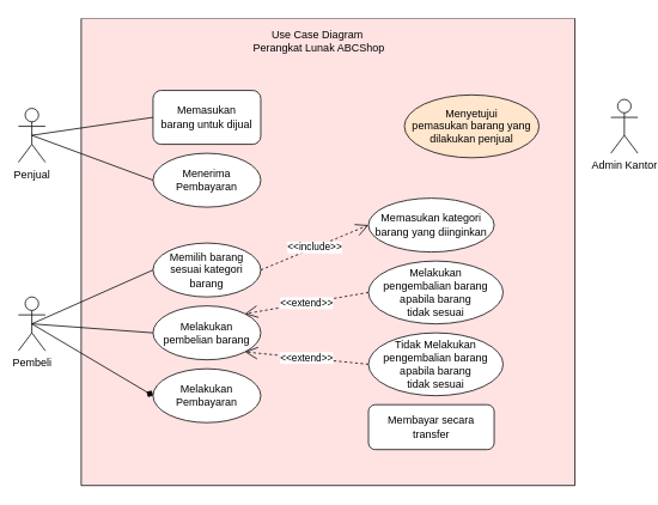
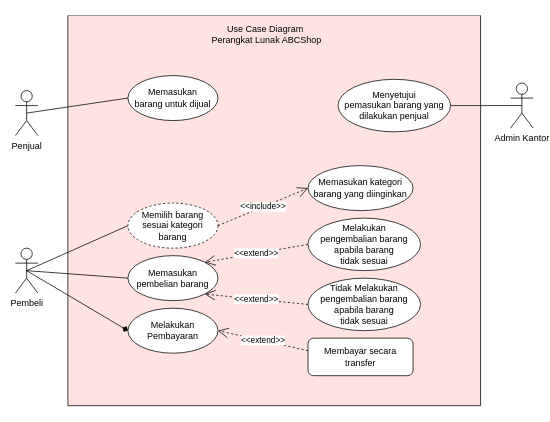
  <mxCell id="0" />
  <mxCell id="1" parent="0" />
  <mxCell id="2" value="" style="swimlane;startSize=0;swimlaneFillColor=#FFE3E3;" vertex="1" parent="1"><mxGeometry x="90" y="20" width="550" height="520" as="geometry" /></mxCell>
- <mxCell id="3" value="Memasukan &lt;br&gt;barang untuk dijual&lt;span id=&quot;docs-internal-guid-a7f95895-7fff-6457-1440-3f78a3bd2c53&quot;&gt;&lt;/span&gt;" style="whiteSpace=wrap;html=1;rounded=1;" vertex="1" parent="2"><mxGeometry x="80" y="80" width="120" height="60" as="geometry" /></mxCell>
- <mxCell id="4" value="Menerima Pembayaran&lt;span id=&quot;docs-internal-guid-a7f95895-7fff-6457-1440-3f78a3bd2c53&quot;&gt;&lt;/span&gt;" style="ellipse;whiteSpace=wrap;html=1;" vertex="1" parent="2"><mxGeometry x="80" y="150" width="120" height="60" as="geometry" /></mxCell>
- <mxCell id="5" value="Memilih barang sesuai kategori barang&lt;span id=&quot;docs-internal-guid-a7f95895-7fff-6457-1440-3f78a3bd2c53&quot;&gt;&lt;/span&gt;" style="ellipse;whiteSpace=wrap;html=1;" vertex="1" parent="2"><mxGeometry x="80" y="250" width="120" height="60" as="geometry" /></mxCell>
+ <mxCell id="3" value="Memasukan &lt;br&gt;barang untuk dijual&lt;span id=&quot;docs-internal-guid-a7f95895-7fff-6457-1440-3f78a3bd2c53&quot;&gt;&lt;/span&gt;" style="ellipse;whiteSpace=wrap;html=1;" vertex="1" parent="2"><mxGeometry x="80" y="80" width="120" height="60" as="geometry" /></mxCell>
+ <mxCell id="5" value="Memilih barang sesuai kategori barang&lt;span id=&quot;docs-internal-guid-a7f95895-7fff-6457-1440-3f78a3bd2c53&quot;&gt;&lt;/span&gt;" style="ellipse;whiteSpace=wrap;html=1;dashed=1;" vertex="1" parent="2"><mxGeometry x="80" y="250" width="120" height="60" as="geometry" /></mxCell>
  <mxCell id="6" value="Memasukan kategori barang yang diinginkan&lt;span id=&quot;docs-internal-guid-a7f95895-7fff-6457-1440-3f78a3bd2c53&quot;&gt;&lt;/span&gt;" style="ellipse;whiteSpace=wrap;html=1;" vertex="1" parent="2"><mxGeometry x="320" y="200" width="140" height="60" as="geometry" /></mxCell>
- <mxCell id="7" value="Melakukan &lt;br&gt;pembelian barang&lt;span id=&quot;docs-internal-guid-a7f95895-7fff-6457-1440-3f78a3bd2c53&quot;&gt;&lt;/span&gt;" style="ellipse;whiteSpace=wrap;html=1;" vertex="1" parent="2"><mxGeometry x="80" y="320" width="120" height="60" as="geometry" /></mxCell>
+ <mxCell id="7" value="Memasukan &lt;br&gt;pembelian barang&lt;span id=&quot;docs-internal-guid-a7f95895-7fff-6457-1440-3f78a3bd2c53&quot;&gt;&lt;/span&gt;" style="ellipse;whiteSpace=wrap;html=1;" vertex="1" parent="2"><mxGeometry x="80" y="320" width="120" height="60" as="geometry" /></mxCell>
  <mxCell id="8" value="&lt;span id=&quot;docs-internal-guid-32751787-7fff-f40b-053c-c122ccb1751d&quot;&gt;&lt;/span&gt;Melakukan &lt;br&gt;pengembalian barang apabila barang &lt;br&gt;tidak sesuai" style="ellipse;whiteSpace=wrap;html=1;" vertex="1" parent="2"><mxGeometry x="320" y="270" width="150" height="70" as="geometry" /></mxCell>
  <mxCell id="9" value="Melakukan Pembayaran" style="ellipse;whiteSpace=wrap;html=1;" vertex="1" parent="2"><mxGeometry x="80" y="390" width="120" height="60" as="geometry" /></mxCell>
- <mxCell id="10" value="Menyetujui &lt;br&gt;pemasukan barang yang dilakukan penjual" style="ellipse;whiteSpace=wrap;html=1;fillColor=#ffe6cc;" vertex="1" parent="2"><mxGeometry x="360" y="85" width="150" height="70" as="geometry" /></mxCell>
+ <mxCell id="10" value="Menyetujui &lt;br&gt;pemasukan barang yang dilakukan penjual" style="ellipse;whiteSpace=wrap;html=1;" vertex="1" parent="2"><mxGeometry x="360" y="85" width="150" height="70" as="geometry" /></mxCell>
  <mxCell id="11" value="Use Case Diagram&amp;nbsp; Perangkat Lunak ABCShop" style="text;html=1;strokeColor=none;fillColor=none;align=center;verticalAlign=middle;whiteSpace=wrap;rounded=0;" vertex="1" parent="2"><mxGeometry x="185" y="10" width="160" height="30" as="geometry" /></mxCell>
  <mxCell id="12" value="&amp;lt;&amp;lt;include&amp;gt;&amp;gt;" style="endArrow=open;endSize=12;dashed=1;html=1;rounded=0;exitX=1;exitY=0.5;exitDx=0;exitDy=0;entryX=0;entryY=0.5;entryDx=0;entryDy=0;" edge="1" parent="2" source="5" target="6"><mxGeometry width="160" relative="1" as="geometry"><mxPoint x="210" y="279.5" as="sourcePoint" /><mxPoint x="370" y="279.5" as="targetPoint" /></mxGeometry></mxCell>
  <mxCell id="13" value="&lt;span id=&quot;docs-internal-guid-32751787-7fff-f40b-053c-c122ccb1751d&quot;&gt;&lt;/span&gt;Tidak Melakukan &lt;br&gt;pengembalian barang apabila barang &lt;br&gt;tidak sesuai" style="ellipse;whiteSpace=wrap;html=1;" vertex="1" parent="2"><mxGeometry x="320" y="350" width="150" height="70" as="geometry" /></mxCell>
  <mxCell id="14" value="&amp;lt;&amp;lt;extend&amp;gt;&amp;gt;" style="endArrow=open;endSize=12;dashed=1;html=1;rounded=0;exitX=0;exitY=0.5;exitDx=0;exitDy=0;entryX=1;entryY=0;entryDx=0;entryDy=0;" edge="1" parent="2" source="8" target="7"><mxGeometry width="160" relative="1" as="geometry"><mxPoint x="205" y="410" as="sourcePoint" /><mxPoint x="325" y="360" as="targetPoint" /></mxGeometry></mxCell>
  <mxCell id="15" value="&amp;lt;&amp;lt;extend&amp;gt;&amp;gt;" style="endArrow=open;endSize=12;dashed=1;html=1;rounded=0;exitX=0;exitY=0.5;exitDx=0;exitDy=0;entryX=1;entryY=1;entryDx=0;entryDy=0;" edge="1" parent="2" source="13" target="7"><mxGeometry width="160" relative="1" as="geometry"><mxPoint x="320" y="362.5" as="sourcePoint" /><mxPoint x="200" y="407.5" as="targetPoint" /></mxGeometry></mxCell>
  <mxCell id="16" value="Membayar secara transfer" style="whiteSpace=wrap;html=1;rounded=1;" vertex="1" parent="2"><mxGeometry x="320" y="430" width="140" height="50" as="geometry" /></mxCell>
+ <mxCell id="17" value="&amp;lt;&amp;lt;extend&amp;gt;&amp;gt;" style="endArrow=open;endSize=12;dashed=1;html=1;rounded=0;exitX=0;exitY=0.333;exitDx=0;exitDy=0;entryX=1;entryY=0.5;entryDx=0;entryDy=0;exitPerimeter=0;" edge="1" parent="2" source="16" target="9"><mxGeometry width="160" relative="1" as="geometry"><mxPoint x="334" y="444" as="sourcePoint" /><mxPoint x="196" y="430" as="targetPoint" /></mxGeometry></mxCell>
  <mxCell id="18" value="Penjual" style="shape=umlActor;verticalLabelPosition=bottom;verticalAlign=top;html=1;outlineConnect=0;" vertex="1" parent="1"><mxGeometry x="20" y="120" width="30" height="60" as="geometry" /></mxCell>
  <mxCell id="19" value="Pembeli" style="shape=umlActor;verticalLabelPosition=bottom;verticalAlign=top;html=1;outlineConnect=0;" vertex="1" parent="1"><mxGeometry x="20" y="330" width="30" height="60" as="geometry" /></mxCell>
  <mxCell id="20" value="Admin Kantor" style="shape=umlActor;verticalLabelPosition=bottom;verticalAlign=top;html=1;outlineConnect=0;" vertex="1" parent="1"><mxGeometry x="680" y="110" width="30" height="60" as="geometry" /></mxCell>
  <mxCell id="21" value="" style="endArrow=none;html=1;rounded=0;exitX=0.5;exitY=0.5;exitDx=0;exitDy=0;exitPerimeter=0;entryX=0;entryY=0.5;entryDx=0;entryDy=0;" edge="1" parent="1" source="18" target="3"><mxGeometry width="50" height="50" relative="1" as="geometry"><mxPoint x="90" y="160" as="sourcePoint" /><mxPoint x="140" y="110" as="targetPoint" /></mxGeometry></mxCell>
- <mxCell id="22" value="" style="endArrow=none;html=1;rounded=0;entryX=0;entryY=0.5;entryDx=0;entryDy=0;exitX=0.5;exitY=0.5;exitDx=0;exitDy=0;exitPerimeter=0;" edge="1" parent="1" source="18" target="4"><mxGeometry width="50" height="50" relative="1" as="geometry"><mxPoint x="90" y="210" as="sourcePoint" /><mxPoint x="140" y="160" as="targetPoint" /></mxGeometry></mxCell>
  <mxCell id="23" value="" style="endArrow=none;html=1;rounded=0;exitX=0.5;exitY=0.5;exitDx=0;exitDy=0;exitPerimeter=0;entryX=0;entryY=0.5;entryDx=0;entryDy=0;" edge="1" parent="1" source="19" target="5"><mxGeometry width="50" height="50" relative="1" as="geometry"><mxPoint x="70" y="380" as="sourcePoint" /><mxPoint x="120" y="330" as="targetPoint" /></mxGeometry></mxCell>
  <mxCell id="24" value="" style="endArrow=none;html=1;rounded=0;exitX=0.5;exitY=0.5;exitDx=0;exitDy=0;exitPerimeter=0;entryX=0;entryY=0.5;entryDx=0;entryDy=0;" edge="1" parent="1" source="19" target="7"><mxGeometry width="50" height="50" relative="1" as="geometry"><mxPoint x="45" y="400" as="sourcePoint" /><mxPoint x="180" y="310" as="targetPoint" /></mxGeometry></mxCell>
  <mxCell id="25" value="" style="endArrow=diamond;html=1;rounded=0;exitX=0.5;exitY=0.5;exitDx=0;exitDy=0;exitPerimeter=0;entryX=0;entryY=0.5;entryDx=0;entryDy=0;" edge="1" parent="1" source="19" target="9"><mxGeometry width="50" height="50" relative="1" as="geometry"><mxPoint x="55" y="410" as="sourcePoint" /><mxPoint x="190" y="320" as="targetPoint" /></mxGeometry></mxCell>
+ <mxCell id="26" value="" style="endArrow=none;html=1;rounded=0;entryX=0.5;entryY=0.5;entryDx=0;entryDy=0;entryPerimeter=0;exitX=1;exitY=0.5;exitDx=0;exitDy=0;" edge="1" parent="1" source="10" target="20"><mxGeometry width="50" height="50" relative="1" as="geometry"><mxPoint x="600" y="230" as="sourcePoint" /><mxPoint x="650" y="180" as="targetPoint" /></mxGeometry></mxCell>
